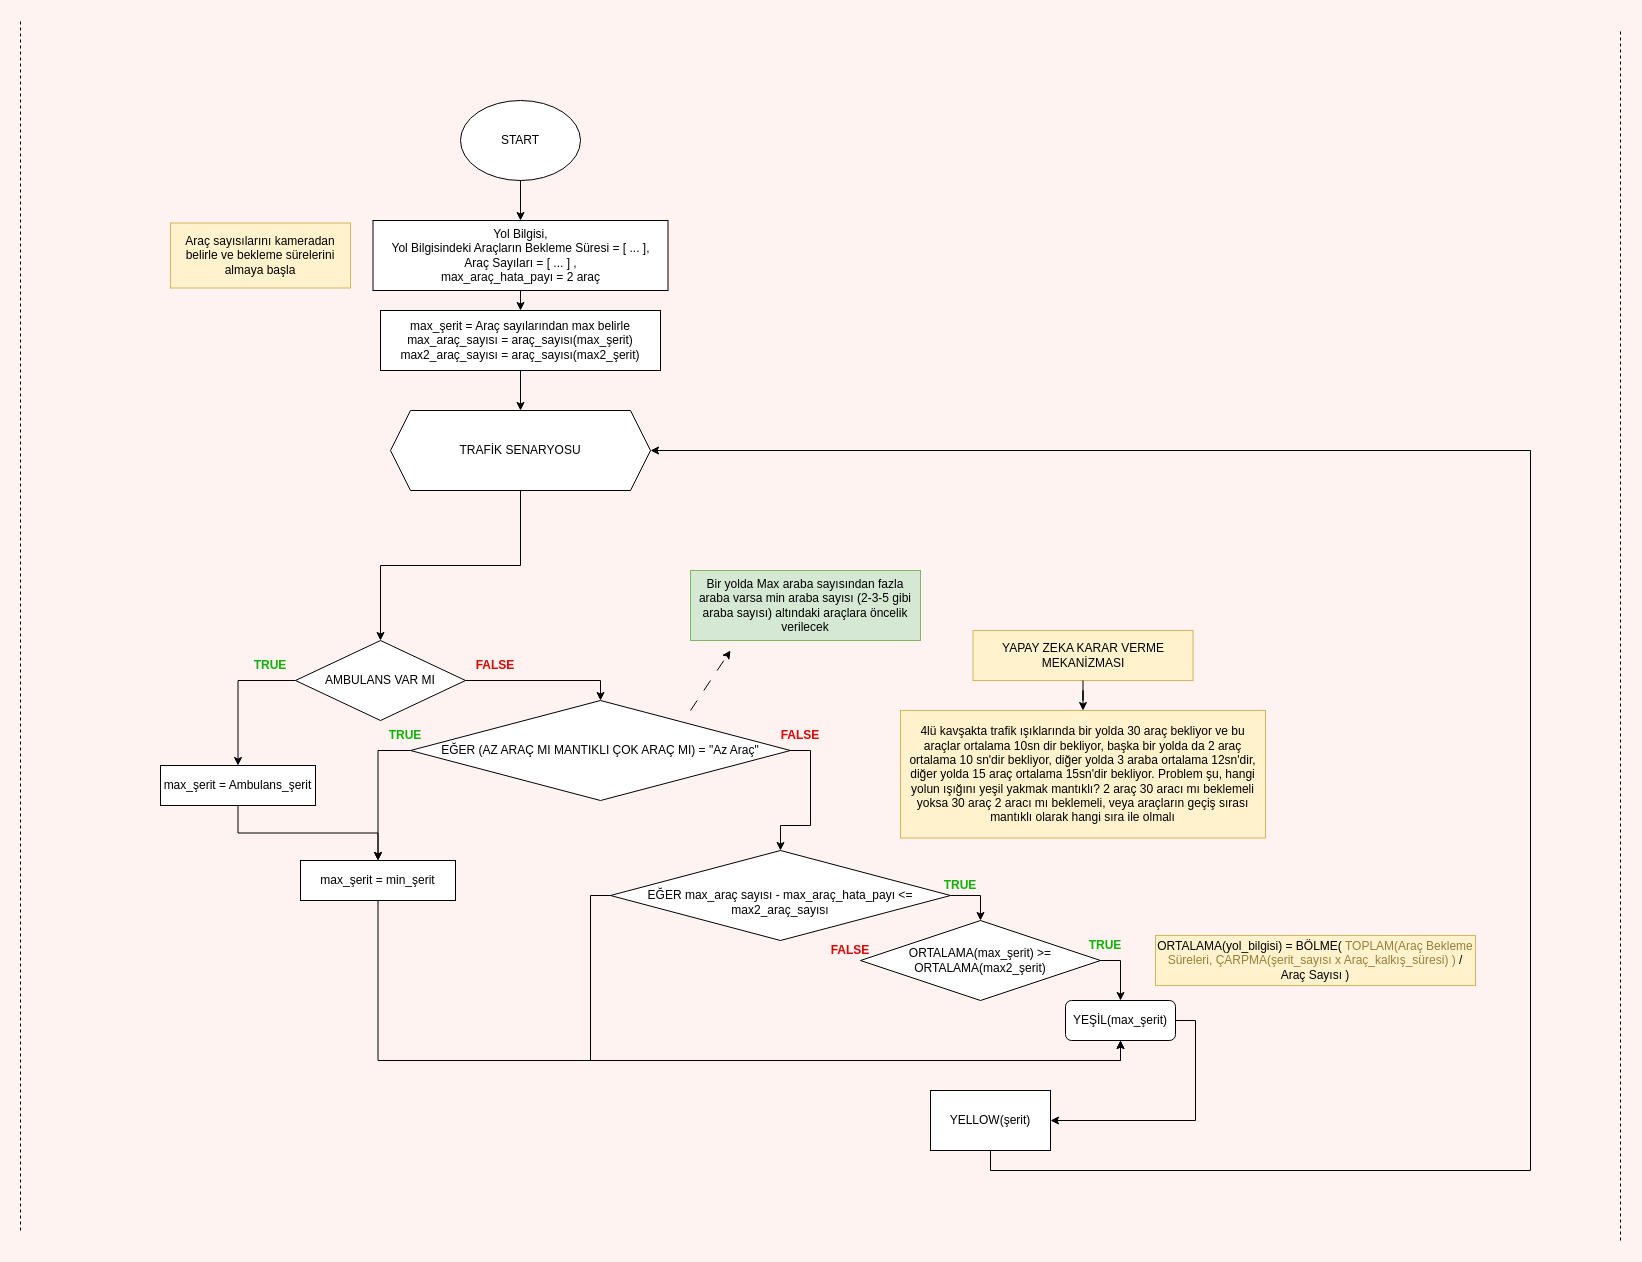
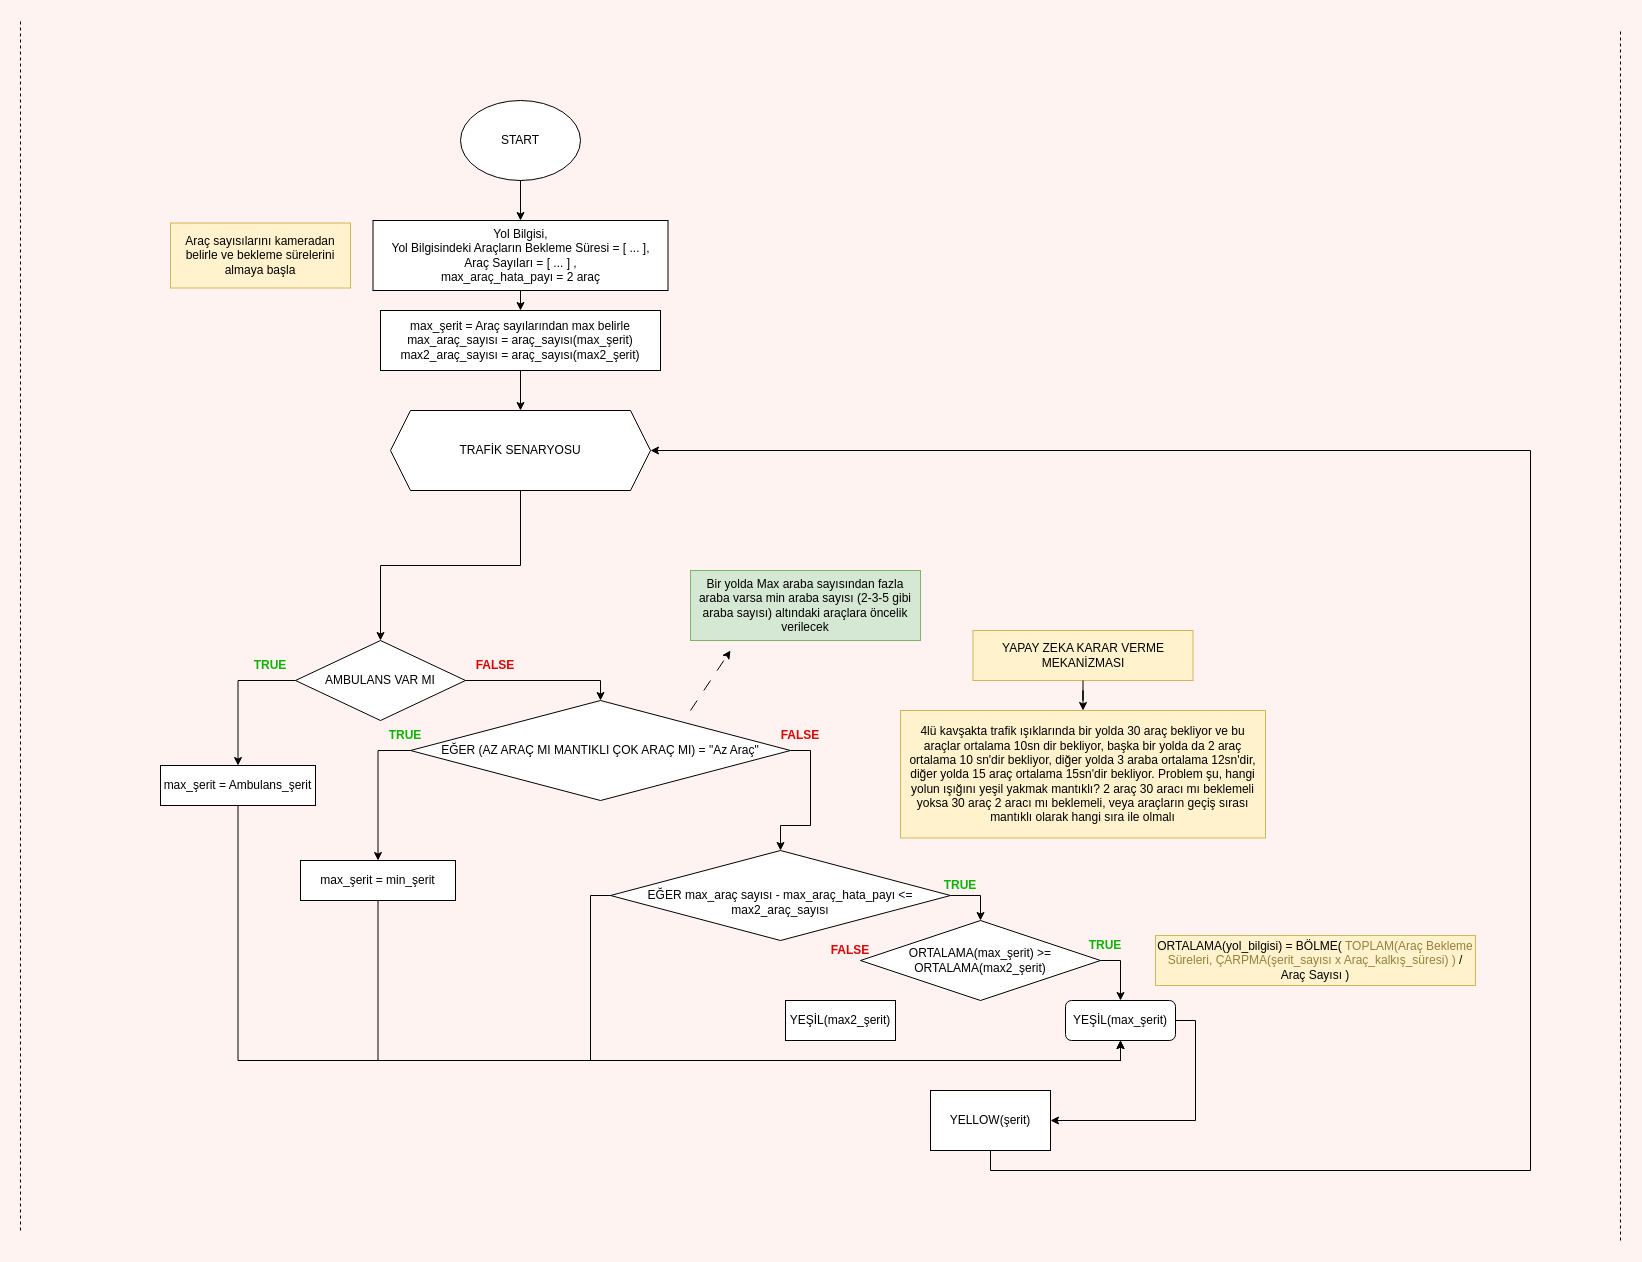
  <mxCell id="0" />
  <mxCell id="1" parent="0" />
  <mxCell id="2" value="" style="group" parent="1" vertex="1" connectable="0"><mxGeometry x="160" y="630" width="1315" height="520" as="geometry" /></mxCell>
  <mxCell id="3" value="AMBULANS VAR MI" style="rhombus;whiteSpace=wrap;html=1;" parent="2" vertex="1"><mxGeometry x="135" y="10" width="170" height="80" as="geometry" /></mxCell>
  <mxCell id="4" value="max_şerit = Ambulans_şerit" style="rounded=0;whiteSpace=wrap;html=1;" parent="2" vertex="1"><mxGeometry y="135" width="155" height="40" as="geometry" /></mxCell>
  <mxCell id="5" style="edgeStyle=orthogonalEdgeStyle;rounded=0;orthogonalLoop=1;jettySize=auto;html=1;exitX=0;exitY=0.5;exitDx=0;exitDy=0;entryX=0.5;entryY=0;entryDx=0;entryDy=0;" parent="2" source="3" target="4" edge="1"><mxGeometry relative="1" as="geometry" /></mxCell>
  <mxCell id="6" value="&lt;b&gt;&lt;font color=&quot;#d90606&quot;&gt;FALSE&lt;/font&gt;&lt;/b&gt;" style="text;html=1;strokeColor=none;fillColor=none;align=center;verticalAlign=middle;whiteSpace=wrap;rounded=0;" parent="2" vertex="1"><mxGeometry x="305" y="20" width="60" height="30" as="geometry" /></mxCell>
  <mxCell id="7" value="&lt;b&gt;&lt;font color=&quot;#13b007&quot;&gt;TRUE&lt;/font&gt;&lt;/b&gt;" style="text;html=1;strokeColor=none;fillColor=none;align=center;verticalAlign=middle;whiteSpace=wrap;rounded=0;" parent="2" vertex="1"><mxGeometry x="80" y="20" width="60" height="30" as="geometry" /></mxCell>
  <mxCell id="8" value="" style="group" parent="2" vertex="1" connectable="0"><mxGeometry x="450" y="220" width="865" height="190" as="geometry" /></mxCell>
  <mxCell id="9" value="&lt;br&gt;EĞER max_araç sayısı - max_araç_hata_payı &amp;lt;= max2_araç_sayısı" style="rhombus;whiteSpace=wrap;html=1;" parent="8" vertex="1"><mxGeometry width="340" height="90" as="geometry" /></mxCell>
  <mxCell id="10" value="&lt;b&gt;&lt;font color=&quot;#13b007&quot;&gt;TRUE&lt;/font&gt;&lt;/b&gt;" style="text;html=1;strokeColor=none;fillColor=none;align=center;verticalAlign=middle;whiteSpace=wrap;rounded=0;" parent="8" vertex="1"><mxGeometry x="320" y="20" width="60" height="30" as="geometry" /></mxCell>
  <mxCell id="11" value="ORTALAMA(max_şerit) &amp;gt;= ORTALAMA(max2_şerit)" style="rhombus;whiteSpace=wrap;html=1;" parent="8" vertex="1"><mxGeometry x="250" y="70" width="240" height="80" as="geometry" /></mxCell>
  <mxCell id="12" style="edgeStyle=orthogonalEdgeStyle;rounded=0;orthogonalLoop=1;jettySize=auto;html=1;exitX=1;exitY=0.5;exitDx=0;exitDy=0;entryX=0.5;entryY=0;entryDx=0;entryDy=0;" parent="8" source="9" target="11" edge="1"><mxGeometry relative="1" as="geometry" /></mxCell>
  <mxCell id="13" value="ORTALAMA(yol_bilgisi) = BÖLME( &lt;font color=&quot;#96803c&quot;&gt;TOPLAM(Araç Bekleme Süreleri, ÇARPMA(şerit_sayısı x Araç_kalkış_süresi) )&lt;/font&gt; / Araç Sayısı )" style="text;html=1;strokeColor=#d6b656;fillColor=#fff2cc;align=center;verticalAlign=middle;whiteSpace=wrap;rounded=0;" parent="8" vertex="1"><mxGeometry x="545" y="85" width="320" height="50" as="geometry" /></mxCell>
  <mxCell id="14" value="YEŞİL(max_şerit)" style="whiteSpace=wrap;html=1;rounded=1;" parent="8" vertex="1"><mxGeometry x="455" y="150" width="110" height="40" as="geometry" /></mxCell>
  <mxCell id="15" style="edgeStyle=orthogonalEdgeStyle;rounded=0;orthogonalLoop=1;jettySize=auto;html=1;exitX=0;exitY=0.5;exitDx=0;exitDy=0;entryX=0.5;entryY=1;entryDx=0;entryDy=0;" parent="8" source="9" target="14" edge="1"><mxGeometry relative="1" as="geometry" /></mxCell>
  <mxCell id="16" style="edgeStyle=orthogonalEdgeStyle;rounded=0;orthogonalLoop=1;jettySize=auto;html=1;exitX=1;exitY=0.5;exitDx=0;exitDy=0;" parent="8" source="11" target="14" edge="1"><mxGeometry relative="1" as="geometry" /></mxCell>
  <mxCell id="17" value="&lt;b&gt;&lt;font color=&quot;#13b007&quot;&gt;TRUE&lt;/font&gt;&lt;/b&gt;" style="text;html=1;strokeColor=none;fillColor=none;align=center;verticalAlign=middle;whiteSpace=wrap;rounded=0;" parent="8" vertex="1"><mxGeometry x="465" y="80" width="60" height="30" as="geometry" /></mxCell>
+ <mxCell id="18" value="YEŞİL(max2_şerit)" style="rounded=0;whiteSpace=wrap;html=1;" parent="8" vertex="1"><mxGeometry x="175" y="150" width="110" height="40" as="geometry" /></mxCell>
  <mxCell id="19" value="&lt;b&gt;&lt;font color=&quot;#d90606&quot;&gt;FALSE&lt;/font&gt;&lt;/b&gt;" style="text;html=1;strokeColor=none;fillColor=none;align=center;verticalAlign=middle;whiteSpace=wrap;rounded=0;" parent="8" vertex="1"><mxGeometry x="210" y="85" width="60" height="30" as="geometry" /></mxCell>
- <mxCell id="20" style="edgeStyle=orthogonalEdgeStyle;rounded=0;orthogonalLoop=1;jettySize=auto;html=1;exitX=0.5;exitY=1;exitDx=0;exitDy=0;" parent="2" source="4" target="29" edge="1"><mxGeometry relative="1" as="geometry" /></mxCell>
+ <mxCell id="20" style="edgeStyle=orthogonalEdgeStyle;rounded=0;orthogonalLoop=1;jettySize=auto;html=1;exitX=0.5;exitY=1;exitDx=0;exitDy=0;entryX=0.5;entryY=1;entryDx=0;entryDy=0;" parent="2" source="4" target="14" edge="1"><mxGeometry relative="1" as="geometry" /></mxCell>
  <mxCell id="21" style="edgeStyle=orthogonalEdgeStyle;rounded=0;orthogonalLoop=1;jettySize=auto;html=1;exitX=1;exitY=0.5;exitDx=0;exitDy=0;entryX=0.5;entryY=0;entryDx=0;entryDy=0;" parent="2" source="22" target="9" edge="1"><mxGeometry relative="1" as="geometry" /></mxCell>
  <mxCell id="22" value="EĞER (AZ ARAÇ MI MANTIKLI ÇOK ARAÇ MI) = &quot;Az Araç&quot;" style="rhombus;whiteSpace=wrap;html=1;" parent="2" vertex="1"><mxGeometry x="250" y="70" width="380" height="100" as="geometry" /></mxCell>
  <mxCell id="23" style="edgeStyle=orthogonalEdgeStyle;rounded=0;orthogonalLoop=1;jettySize=auto;html=1;exitX=1;exitY=0.5;exitDx=0;exitDy=0;entryX=0.5;entryY=0;entryDx=0;entryDy=0;" parent="2" source="3" target="22" edge="1"><mxGeometry relative="1" as="geometry" /></mxCell>
  <mxCell id="24" value="YAPAY ZEKA KARAR VERME MEKANİZMASI" style="text;html=1;strokeColor=#d6b656;fillColor=#fff2cc;align=center;verticalAlign=middle;whiteSpace=wrap;rounded=0;" parent="2" vertex="1"><mxGeometry x="812.5" width="220" height="50" as="geometry" /></mxCell>
  <mxCell id="25" value="4lü kavşakta trafik ışıklarında bir yolda 30 araç bekliyor ve bu araçlar ortalama 10sn dir bekliyor, başka bir yolda da 2 araç ortalama 10 sn'dir bekliyor, diğer yolda 3 araba ortalama 12sn'dir, diğer yolda 15 araç ortalama 15sn'dir bekliyor. Problem şu, hangi yolun ışığını yeşil yakmak mantıklı? 2 araç 30 aracı mı beklemeli yoksa 30 araç 2 aracı mı beklemeli, veya araçların geçiş sırası mantıklı olarak hangi sıra ile olmalı" style="text;html=1;strokeColor=#d6b656;fillColor=#fff2cc;align=center;verticalAlign=middle;whiteSpace=wrap;rounded=0;" parent="2" vertex="1"><mxGeometry x="740" y="80" width="365" height="127.5" as="geometry" /></mxCell>
  <mxCell id="26" style="edgeStyle=orthogonalEdgeStyle;rounded=0;orthogonalLoop=1;jettySize=auto;html=1;" parent="2" source="24" target="25" edge="1"><mxGeometry relative="1" as="geometry" /></mxCell>
  <mxCell id="27" value="&lt;b&gt;&lt;font color=&quot;#d90606&quot;&gt;FALSE&lt;/font&gt;&lt;/b&gt;" style="text;html=1;strokeColor=none;fillColor=none;align=center;verticalAlign=middle;whiteSpace=wrap;rounded=0;" parent="2" vertex="1"><mxGeometry x="610" y="90" width="60" height="30" as="geometry" /></mxCell>
  <mxCell id="28" style="edgeStyle=orthogonalEdgeStyle;rounded=0;orthogonalLoop=1;jettySize=auto;html=1;exitX=0.5;exitY=1;exitDx=0;exitDy=0;entryX=0.5;entryY=1;entryDx=0;entryDy=0;" parent="2" source="29" target="14" edge="1"><mxGeometry relative="1" as="geometry" /></mxCell>
  <mxCell id="29" value="max_şerit = min_şerit" style="rounded=0;whiteSpace=wrap;html=1;" parent="2" vertex="1"><mxGeometry x="140" y="230" width="155" height="40" as="geometry" /></mxCell>
  <mxCell id="30" style="edgeStyle=orthogonalEdgeStyle;rounded=0;orthogonalLoop=1;jettySize=auto;html=1;exitX=0;exitY=0.5;exitDx=0;exitDy=0;" parent="2" source="22" target="29" edge="1"><mxGeometry relative="1" as="geometry" /></mxCell>
  <mxCell id="31" value="&lt;b&gt;&lt;font color=&quot;#13b007&quot;&gt;TRUE&lt;/font&gt;&lt;/b&gt;" style="text;html=1;strokeColor=none;fillColor=none;align=center;verticalAlign=middle;whiteSpace=wrap;rounded=0;" parent="2" vertex="1"><mxGeometry x="215" y="90" width="60" height="30" as="geometry" /></mxCell>
  <mxCell id="32" value="YELLOW(şerit)" style="rounded=0;whiteSpace=wrap;html=1;" parent="2" vertex="1"><mxGeometry x="770" y="460" width="120" height="60" as="geometry" /></mxCell>
  <mxCell id="33" style="edgeStyle=orthogonalEdgeStyle;rounded=0;orthogonalLoop=1;jettySize=auto;html=1;exitX=1;exitY=0.5;exitDx=0;exitDy=0;entryX=1;entryY=0.5;entryDx=0;entryDy=0;" parent="2" source="14" target="32" edge="1"><mxGeometry relative="1" as="geometry" /></mxCell>
  <mxCell id="34" value="" style="endArrow=classic;html=1;rounded=0;dashed=1;dashPattern=12 12;" edge="1" parent="2"><mxGeometry width="50" height="50" relative="1" as="geometry"><mxPoint x="530" y="80" as="sourcePoint" /><mxPoint x="570" y="20" as="targetPoint" /></mxGeometry></mxCell>
  <mxCell id="35" style="edgeStyle=orthogonalEdgeStyle;rounded=0;orthogonalLoop=1;jettySize=auto;html=1;exitX=0.5;exitY=1;exitDx=0;exitDy=0;entryX=0.5;entryY=0;entryDx=0;entryDy=0;" parent="1" source="43" target="3" edge="1"><mxGeometry relative="1" as="geometry" /></mxCell>
  <mxCell id="36" value="" style="group" parent="1" vertex="1" connectable="0"><mxGeometry x="170" y="100" width="497.5" height="390" as="geometry" /></mxCell>
  <mxCell id="37" value="START" style="ellipse;whiteSpace=wrap;html=1;" parent="36" vertex="1"><mxGeometry x="290" width="120" height="80" as="geometry" /></mxCell>
  <mxCell id="38" value="Yol Bilgisi,&lt;br&gt;Yol Bilgisindeki Araçların Bekleme Süresi = [ ... ],&lt;br&gt;Araç Sayıları = [ ... ] ,&lt;br&gt;max_araç_hata_payı = 2 araç" style="rounded=0;whiteSpace=wrap;html=1;" parent="36" vertex="1"><mxGeometry x="202.5" y="120" width="295" height="70" as="geometry" /></mxCell>
  <mxCell id="39" style="edgeStyle=orthogonalEdgeStyle;rounded=0;orthogonalLoop=1;jettySize=auto;html=1;exitX=0.5;exitY=1;exitDx=0;exitDy=0;" parent="36" source="37" target="38" edge="1"><mxGeometry relative="1" as="geometry" /></mxCell>
  <mxCell id="40" value="Araç sayısılarını kameradan belirle ve bekleme sürelerini almaya başla" style="text;html=1;strokeColor=#d6b656;fillColor=#fff2cc;align=center;verticalAlign=middle;whiteSpace=wrap;rounded=0;" parent="36" vertex="1"><mxGeometry y="122.5" width="180" height="65" as="geometry" /></mxCell>
  <mxCell id="41" value="max_şerit = Araç sayılarından max belirle&lt;br&gt;max_araç_sayısı = araç_sayısı(max_şerit)&lt;br&gt;max2_araç_sayısı = araç_sayısı(max2_şerit)" style="rounded=0;whiteSpace=wrap;html=1;" parent="36" vertex="1"><mxGeometry x="210" y="210" width="280" height="60" as="geometry" /></mxCell>
  <mxCell id="42" style="edgeStyle=orthogonalEdgeStyle;rounded=0;orthogonalLoop=1;jettySize=auto;html=1;exitX=0.5;exitY=1;exitDx=0;exitDy=0;entryX=0.5;entryY=0;entryDx=0;entryDy=0;" parent="36" source="38" target="41" edge="1"><mxGeometry relative="1" as="geometry" /></mxCell>
  <mxCell id="43" value="TRAFİK SENARYOSU" style="shape=hexagon;perimeter=hexagonPerimeter2;whiteSpace=wrap;html=1;fixedSize=1;size=20;" parent="36" vertex="1"><mxGeometry x="220" y="310" width="260" height="80" as="geometry" /></mxCell>
  <mxCell id="44" style="edgeStyle=orthogonalEdgeStyle;rounded=0;orthogonalLoop=1;jettySize=auto;html=1;exitX=0.5;exitY=1;exitDx=0;exitDy=0;entryX=0.5;entryY=0;entryDx=0;entryDy=0;" parent="36" source="41" target="43" edge="1"><mxGeometry relative="1" as="geometry" /></mxCell>
  <mxCell id="45" style="edgeStyle=orthogonalEdgeStyle;rounded=0;orthogonalLoop=1;jettySize=auto;html=1;exitX=0.5;exitY=1;exitDx=0;exitDy=0;entryX=1;entryY=0.5;entryDx=0;entryDy=0;" parent="1" source="32" target="43" edge="1"><mxGeometry relative="1" as="geometry"><Array as="points"><mxPoint x="990" y="1170" /><mxPoint x="1530" y="1170" /><mxPoint x="1530" y="450" /></Array></mxGeometry></mxCell>
  <mxCell id="46" value="" style="endArrow=none;dashed=1;html=1;rounded=0;" parent="1" edge="1"><mxGeometry width="50" height="50" relative="1" as="geometry"><mxPoint x="20" y="1230" as="sourcePoint" /><mxPoint x="20" y="20" as="targetPoint" /></mxGeometry></mxCell>
  <mxCell id="47" value="" style="endArrow=none;dashed=1;html=1;rounded=0;" parent="1" edge="1"><mxGeometry width="50" height="50" relative="1" as="geometry"><mxPoint x="1620" y="1240" as="sourcePoint" /><mxPoint x="1620" y="30" as="targetPoint" /></mxGeometry></mxCell>
  <mxCell id="48" value="Bir yolda Max araba sayısından fazla araba varsa min araba sayısı (2-3-5 gibi araba sayısı) altındaki araçlara öncelik verilecek" style="text;html=1;align=center;verticalAlign=middle;whiteSpace=wrap;rounded=0;fillColor=#d5e8d4;strokeColor=#82b366;" vertex="1" parent="1"><mxGeometry x="690" y="570" width="230" height="70" as="geometry" /></mxCell>
